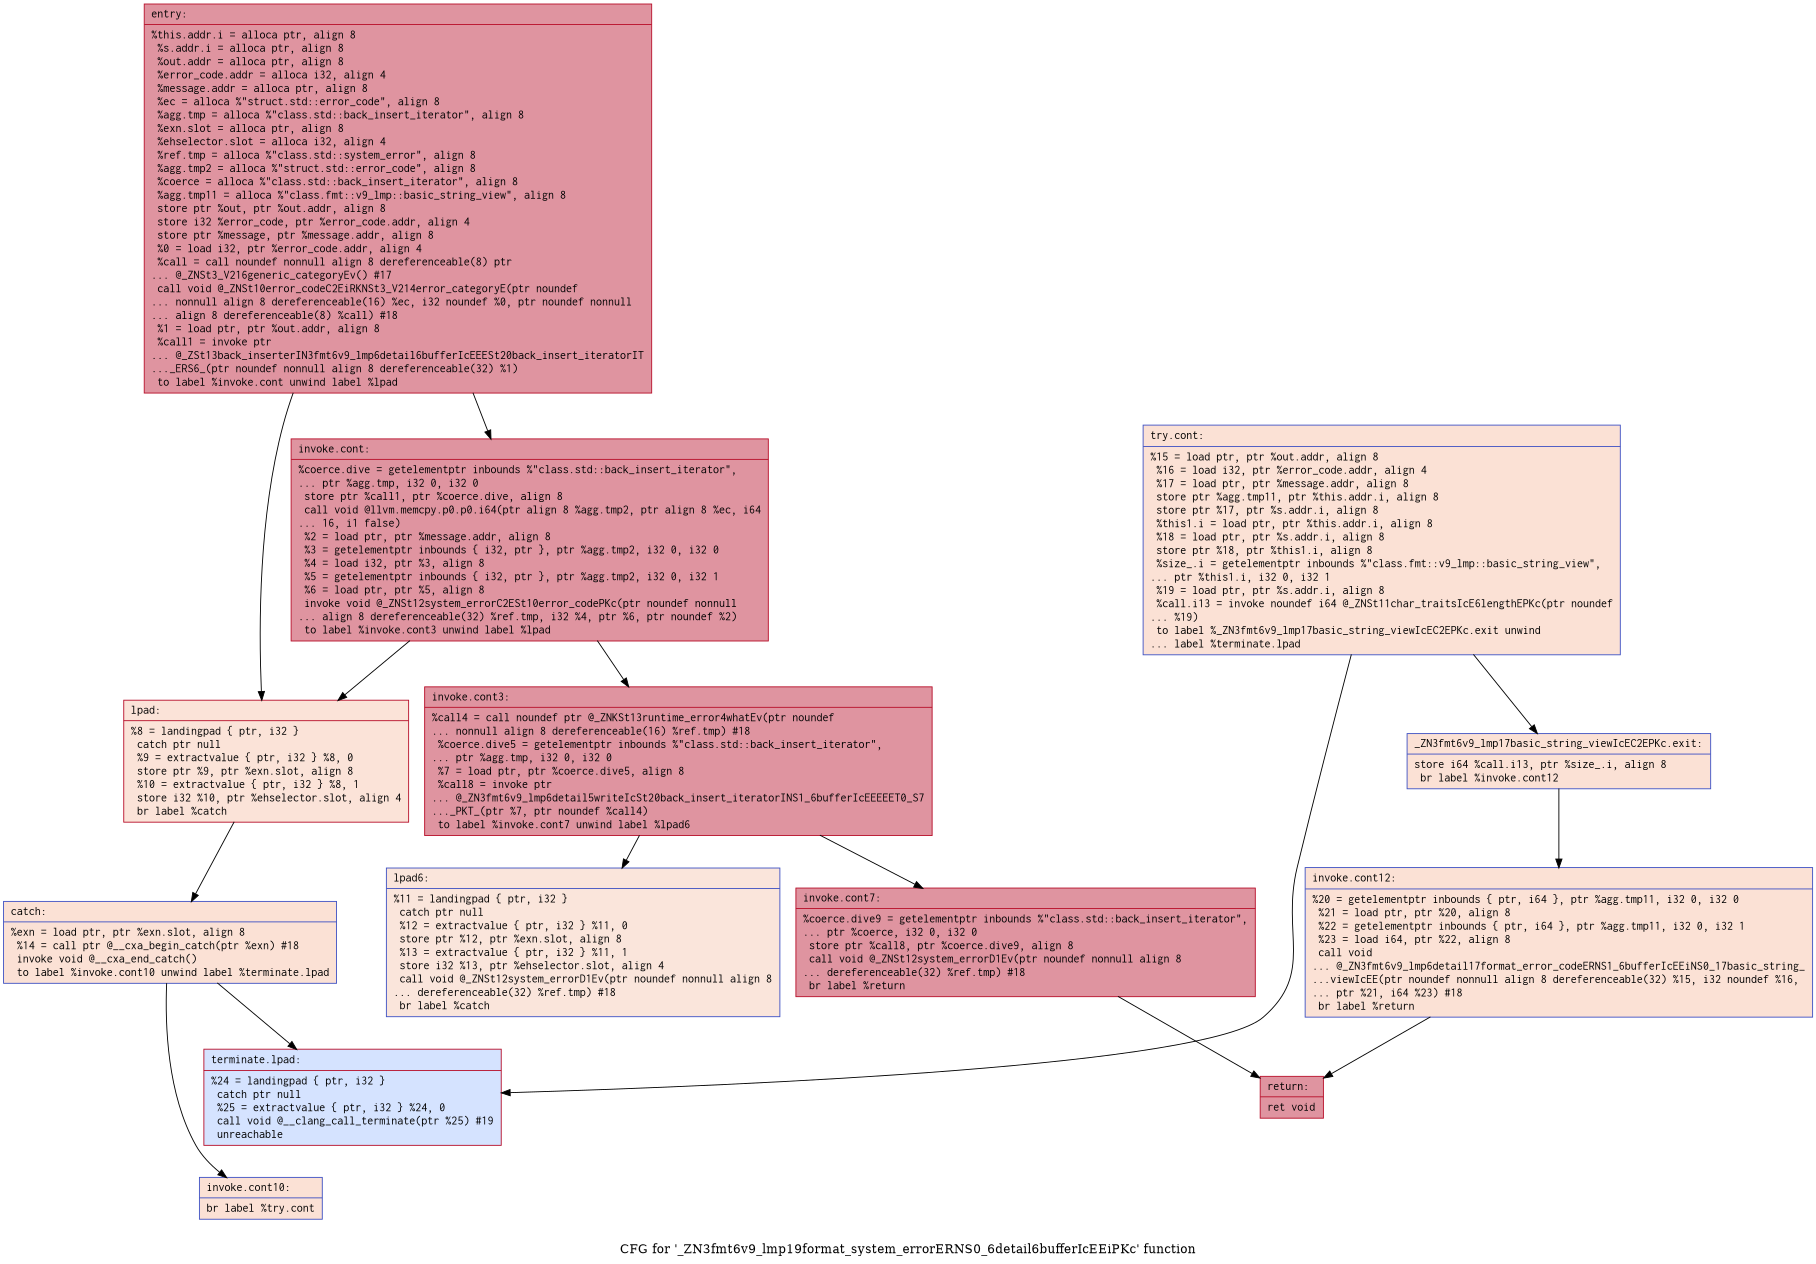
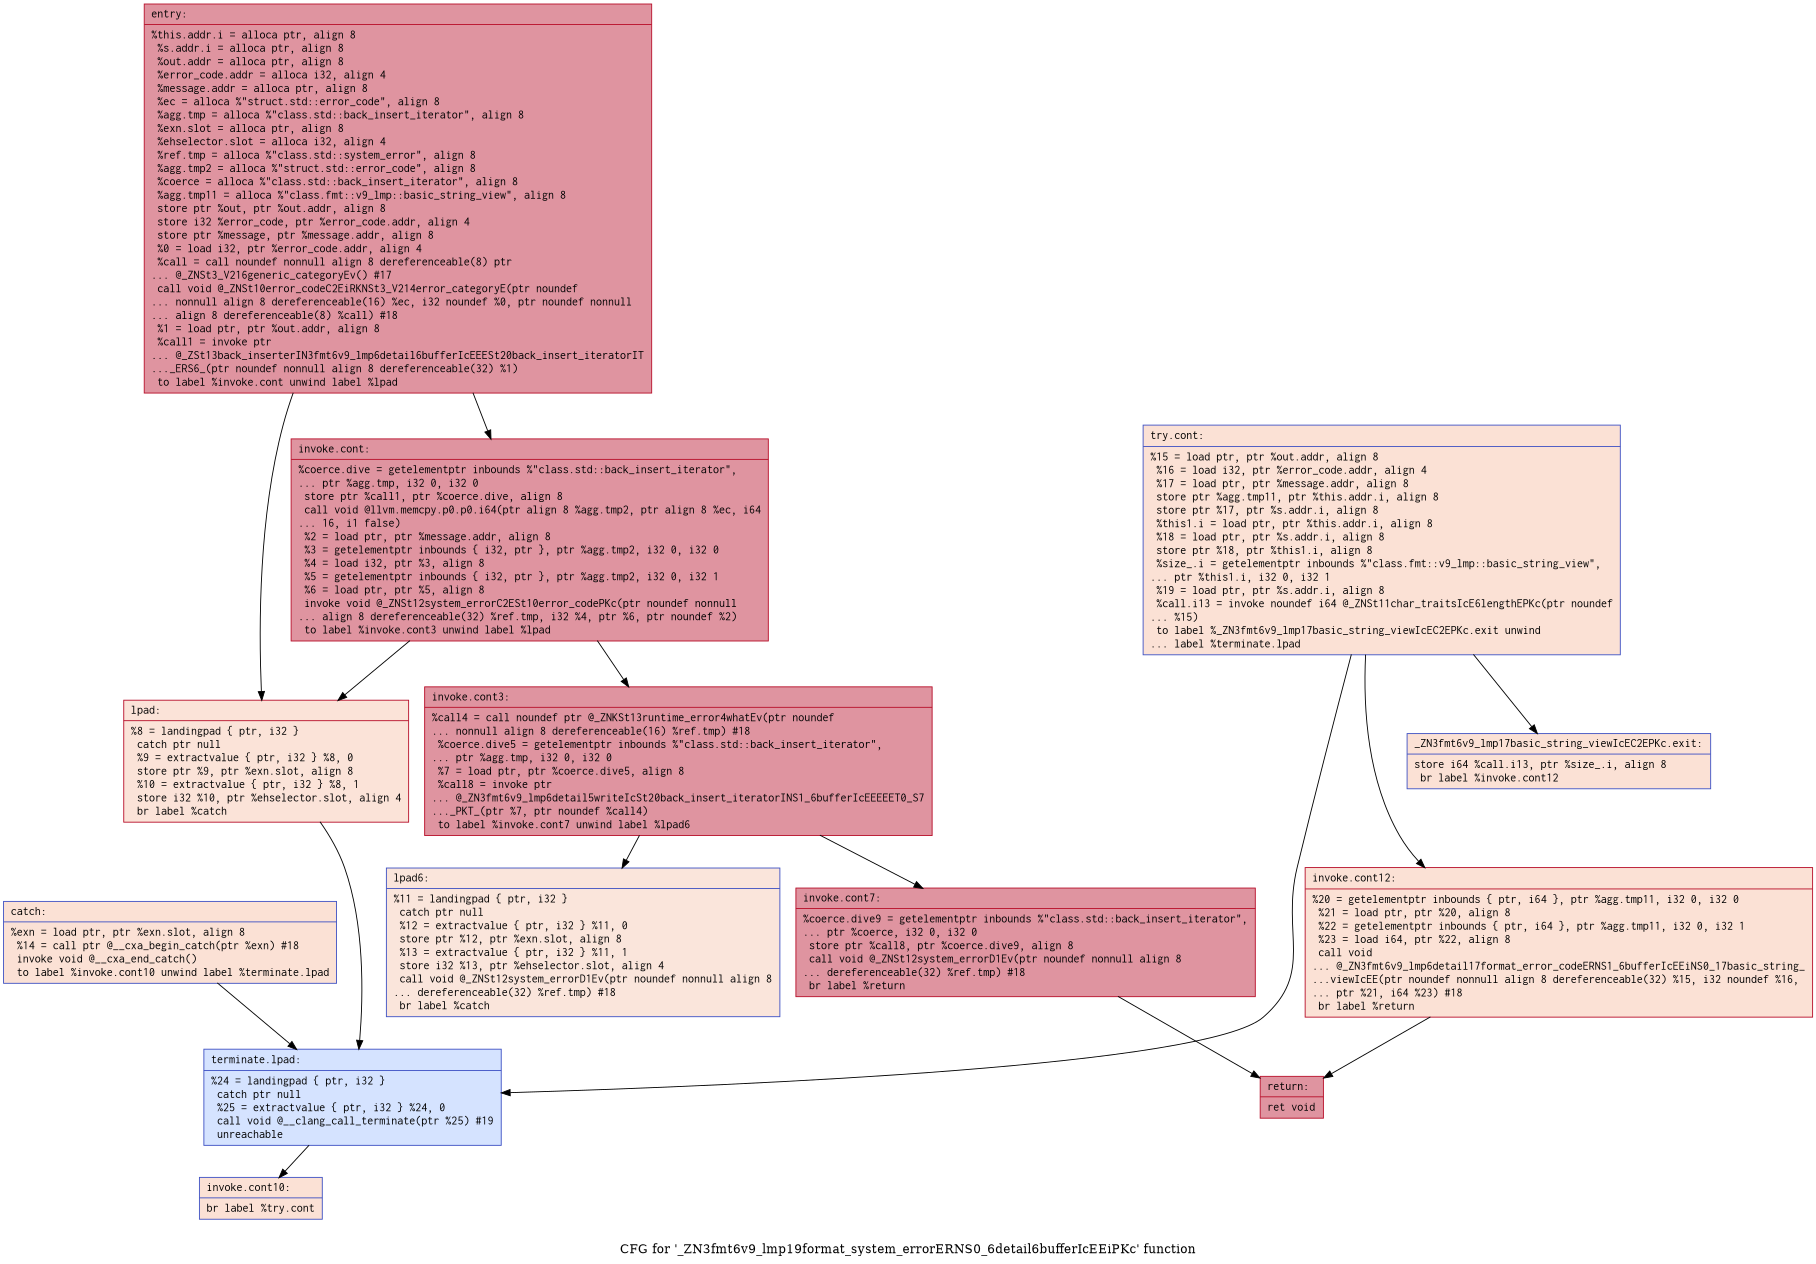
  digraph {
    label="CFG for '_ZN3fmt6v9_lmp19format_system_errorERNS0_6detail6bufferIcEEiPKc' function"
    node [color="#3d50c3ff" fillcolor="#b70d2870" fontname=Courier shape=record style=filled]
    n1 [color="#b70d28ff" label="{entry:\l|  %this.addr.i = alloca ptr, align 8\l  %s.addr.i = alloca ptr, align 8\l  %out.addr = alloca ptr, align 8\l  %error_code.addr = alloca i32, align 4\l  %message.addr = alloca ptr, align 8\l  %ec = alloca %\"struct.std::error_code\", align 8\l  %agg.tmp = alloca %\"class.std::back_insert_iterator\", align 8\l  %exn.slot = alloca ptr, align 8\l  %ehselector.slot = alloca i32, align 4\l  %ref.tmp = alloca %\"class.std::system_error\", align 8\l  %agg.tmp2 = alloca %\"struct.std::error_code\", align 8\l  %coerce = alloca %\"class.std::back_insert_iterator\", align 8\l  %agg.tmp11 = alloca %\"class.fmt::v9_lmp::basic_string_view\", align 8\l  store ptr %out, ptr %out.addr, align 8\l  store i32 %error_code, ptr %error_code.addr, align 4\l  store ptr %message, ptr %message.addr, align 8\l  %0 = load i32, ptr %error_code.addr, align 4\l  %call = call noundef nonnull align 8 dereferenceable(8) ptr\l... @_ZNSt3_V216generic_categoryEv() #17\l  call void @_ZNSt10error_codeC2EiRKNSt3_V214error_categoryE(ptr noundef\l... nonnull align 8 dereferenceable(16) %ec, i32 noundef %0, ptr noundef nonnull\l... align 8 dereferenceable(8) %call) #18\l  %1 = load ptr, ptr %out.addr, align 8\l  %call1 = invoke ptr\l... @_ZSt13back_inserterIN3fmt6v9_lmp6detail6bufferIcEEESt20back_insert_iteratorIT\l..._ERS6_(ptr noundef nonnull align 8 dereferenceable(32) %1)\l          to label %invoke.cont unwind label %lpad\l}"]
    n2 [color="#b70d28ff" label="{invoke.cont:\l|  %coerce.dive = getelementptr inbounds %\"class.std::back_insert_iterator\",\l... ptr %agg.tmp, i32 0, i32 0\l  store ptr %call1, ptr %coerce.dive, align 8\l  call void @llvm.memcpy.p0.p0.i64(ptr align 8 %agg.tmp2, ptr align 8 %ec, i64\l... 16, i1 false)\l  %2 = load ptr, ptr %message.addr, align 8\l  %3 = getelementptr inbounds \{ i32, ptr \}, ptr %agg.tmp2, i32 0, i32 0\l  %4 = load i32, ptr %3, align 8\l  %5 = getelementptr inbounds \{ i32, ptr \}, ptr %agg.tmp2, i32 0, i32 1\l  %6 = load ptr, ptr %5, align 8\l  invoke void @_ZNSt12system_errorC2ESt10error_codePKc(ptr noundef nonnull\l... align 8 dereferenceable(32) %ref.tmp, i32 %4, ptr %6, ptr noundef %2)\l          to label %invoke.cont3 unwind label %lpad\l}"]
    n3 [color="#b70d28ff" fillcolor="#f6bfa670" label="{lpad:\l|  %8 = landingpad \{ ptr, i32 \}\l          catch ptr null\l  %9 = extractvalue \{ ptr, i32 \} %8, 0\l  store ptr %9, ptr %exn.slot, align 8\l  %10 = extractvalue \{ ptr, i32 \} %8, 1\l  store i32 %10, ptr %ehselector.slot, align 4\l  br label %catch\l}"]
    n4 [color="#b70d28ff" label="{invoke.cont3:\l|  %call4 = call noundef ptr @_ZNKSt13runtime_error4whatEv(ptr noundef\l... nonnull align 8 dereferenceable(16) %ref.tmp) #18\l  %coerce.dive5 = getelementptr inbounds %\"class.std::back_insert_iterator\",\l... ptr %agg.tmp, i32 0, i32 0\l  %7 = load ptr, ptr %coerce.dive5, align 8\l  %call8 = invoke ptr\l... @_ZN3fmt6v9_lmp6detail5writeIcSt20back_insert_iteratorINS1_6bufferIcEEEEET0_S7\l..._PKT_(ptr %7, ptr noundef %call4)\l          to label %invoke.cont7 unwind label %lpad6\l}"]
    n5 [fillcolor="#f7bca170" label="{catch:\l|  %exn = load ptr, ptr %exn.slot, align 8\l  %14 = call ptr @__cxa_begin_catch(ptr %exn) #18\l  invoke void @__cxa_end_catch()\l          to label %invoke.cont10 unwind label %terminate.lpad\l}"]
    n6 [color="#b70d28ff" label="{invoke.cont7:\l|  %coerce.dive9 = getelementptr inbounds %\"class.std::back_insert_iterator\",\l... ptr %coerce, i32 0, i32 0\l  store ptr %call8, ptr %coerce.dive9, align 8\l  call void @_ZNSt12system_errorD1Ev(ptr noundef nonnull align 8\l... dereferenceable(32) %ref.tmp) #18\l  br label %return\l}"]
    n7 [fillcolor="#f4c5ad70" label="{lpad6:\l|  %11 = landingpad \{ ptr, i32 \}\l          catch ptr null\l  %12 = extractvalue \{ ptr, i32 \} %11, 0\l  store ptr %12, ptr %exn.slot, align 8\l  %13 = extractvalue \{ ptr, i32 \} %11, 1\l  store i32 %13, ptr %ehselector.slot, align 4\l  call void @_ZNSt12system_errorD1Ev(ptr noundef nonnull align 8\l... dereferenceable(32) %ref.tmp) #18\l  br label %catch\l}"]
    n8 [fillcolor="#f7bca170" label="{invoke.cont10:\l|  br label %try.cont\l}"]
-   n9 [color="#b70d28ff" fillcolor="#a1c0ff70" label="{terminate.lpad:\l|  %24 = landingpad \{ ptr, i32 \}\l          catch ptr null\l  %25 = extractvalue \{ ptr, i32 \} %24, 0\l  call void @__clang_call_terminate(ptr %25) #19\l  unreachable\l}"]
+   n9 [fillcolor="#a1c0ff70" label="{terminate.lpad:\l|  %24 = landingpad \{ ptr, i32 \}\l          catch ptr null\l  %25 = extractvalue \{ ptr, i32 \} %24, 0\l  call void @__clang_call_terminate(ptr %25) #19\l  unreachable\l}"]
    n10 [color="#b70d28ff" label="{return:\l|  ret void\l}"]
-   n11 [fillcolor="#f7bca170" label="{try.cont:\l|  %15 = load ptr, ptr %out.addr, align 8\l  %16 = load i32, ptr %error_code.addr, align 4\l  %17 = load ptr, ptr %message.addr, align 8\l  store ptr %agg.tmp11, ptr %this.addr.i, align 8\l  store ptr %17, ptr %s.addr.i, align 8\l  %this1.i = load ptr, ptr %this.addr.i, align 8\l  %18 = load ptr, ptr %s.addr.i, align 8\l  store ptr %18, ptr %this1.i, align 8\l  %size_.i = getelementptr inbounds %\"class.fmt::v9_lmp::basic_string_view\",\l... ptr %this1.i, i32 0, i32 1\l  %19 = load ptr, ptr %s.addr.i, align 8\l  %call.i13 = invoke noundef i64 @_ZNSt11char_traitsIcE6lengthEPKc(ptr noundef\l... %19)\l          to label %_ZN3fmt6v9_lmp17basic_string_viewIcEC2EPKc.exit unwind\l... label %terminate.lpad\l}"]
+   n11 [fillcolor="#f7bca170" label="{try.cont:\l|  %15 = load ptr, ptr %out.addr, align 8\l  %16 = load i32, ptr %error_code.addr, align 4\l  %17 = load ptr, ptr %message.addr, align 8\l  store ptr %agg.tmp11, ptr %this.addr.i, align 8\l  store ptr %17, ptr %s.addr.i, align 8\l  %this1.i = load ptr, ptr %this.addr.i, align 8\l  %18 = load ptr, ptr %s.addr.i, align 8\l  store ptr %18, ptr %this1.i, align 8\l  %size_.i = getelementptr inbounds %\"class.fmt::v9_lmp::basic_string_view\",\l... ptr %this1.i, i32 0, i32 1\l  %19 = load ptr, ptr %s.addr.i, align 8\l  %call.i13 = invoke noundef i64 @_ZNSt11char_traitsIcE6lengthEPKc(ptr noundef\l... %15)\l          to label %_ZN3fmt6v9_lmp17basic_string_viewIcEC2EPKc.exit unwind\l... label %terminate.lpad\l}"]
    n12 [fillcolor="#f7bca170" label="{_ZN3fmt6v9_lmp17basic_string_viewIcEC2EPKc.exit:\l|  store i64 %call.i13, ptr %size_.i, align 8\l  br label %invoke.cont12\l}"]
-   n13 [fillcolor="#f7bca170" label="{invoke.cont12:\l|  %20 = getelementptr inbounds \{ ptr, i64 \}, ptr %agg.tmp11, i32 0, i32 0\l  %21 = load ptr, ptr %20, align 8\l  %22 = getelementptr inbounds \{ ptr, i64 \}, ptr %agg.tmp11, i32 0, i32 1\l  %23 = load i64, ptr %22, align 8\l  call void\l... @_ZN3fmt6v9_lmp6detail17format_error_codeERNS1_6bufferIcEEiNS0_17basic_string_\l...viewIcEE(ptr noundef nonnull align 8 dereferenceable(32) %15, i32 noundef %16,\l... ptr %21, i64 %23) #18\l  br label %return\l}"]
+   n13 [color="#b70d28ff" fillcolor="#f7bca170" label="{invoke.cont12:\l|  %20 = getelementptr inbounds \{ ptr, i64 \}, ptr %agg.tmp11, i32 0, i32 0\l  %21 = load ptr, ptr %20, align 8\l  %22 = getelementptr inbounds \{ ptr, i64 \}, ptr %agg.tmp11, i32 0, i32 1\l  %23 = load i64, ptr %22, align 8\l  call void\l... @_ZN3fmt6v9_lmp6detail17format_error_codeERNS1_6bufferIcEEiNS0_17basic_string_\l...viewIcEE(ptr noundef nonnull align 8 dereferenceable(32) %15, i32 noundef %16,\l... ptr %21, i64 %23) #18\l  br label %return\l}"]
    n1 -> n2
    n1 -> n3
    n2 -> n3
    n2 -> n4
-   n3 -> n5
+   n3 -> n9
    n4 -> n6
    n4 -> n7
-   n5 -> n8
+   n9 -> n8
    n5 -> n9
    n6 -> n10
    n11 -> n9
    n11 -> n12
-   n12 -> n13
+   n11 -> n13
    n13 -> n10
  }
